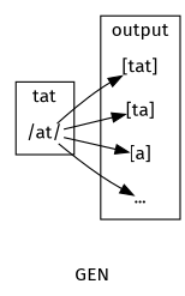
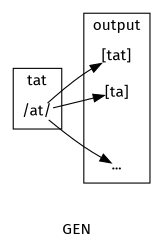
  digraph {
    fontname="Fira Sans"
    label=GEN
    rankdir=LR
    node [fontname="Fira Sans" shape=plain]
    edge [fontname="Fira Sans"]
    "[tat]"
    "[ta]"
-   "[a]"
    "..."
    "/at/"
    subgraph cluster_1 {
      label=output
      "[tat]"
      "[ta]"
-     "[a]"
      "..."
    }
    subgraph cluster_2 {
      label=tat
      "/at/"
    }
    "/at/" -> "[tat]"
    "/at/" -> "[ta]"
-   "/at/" -> "[a]"
    "/at/" -> "..."
  }
